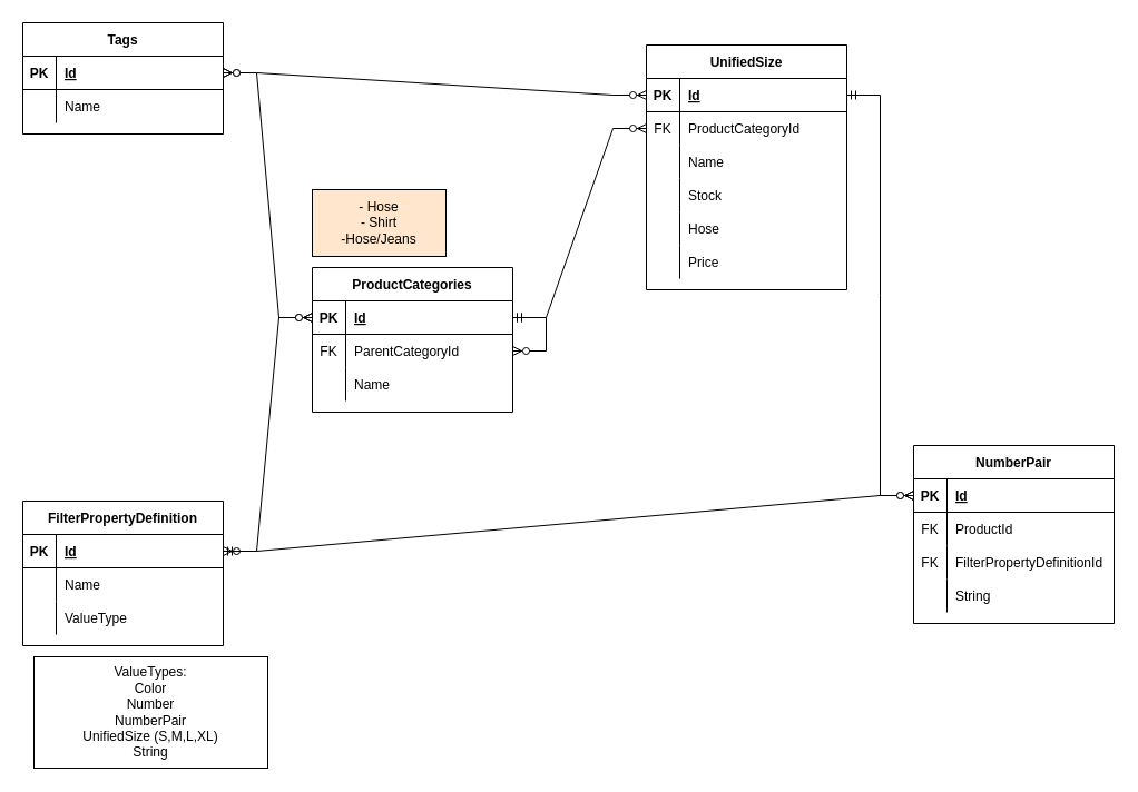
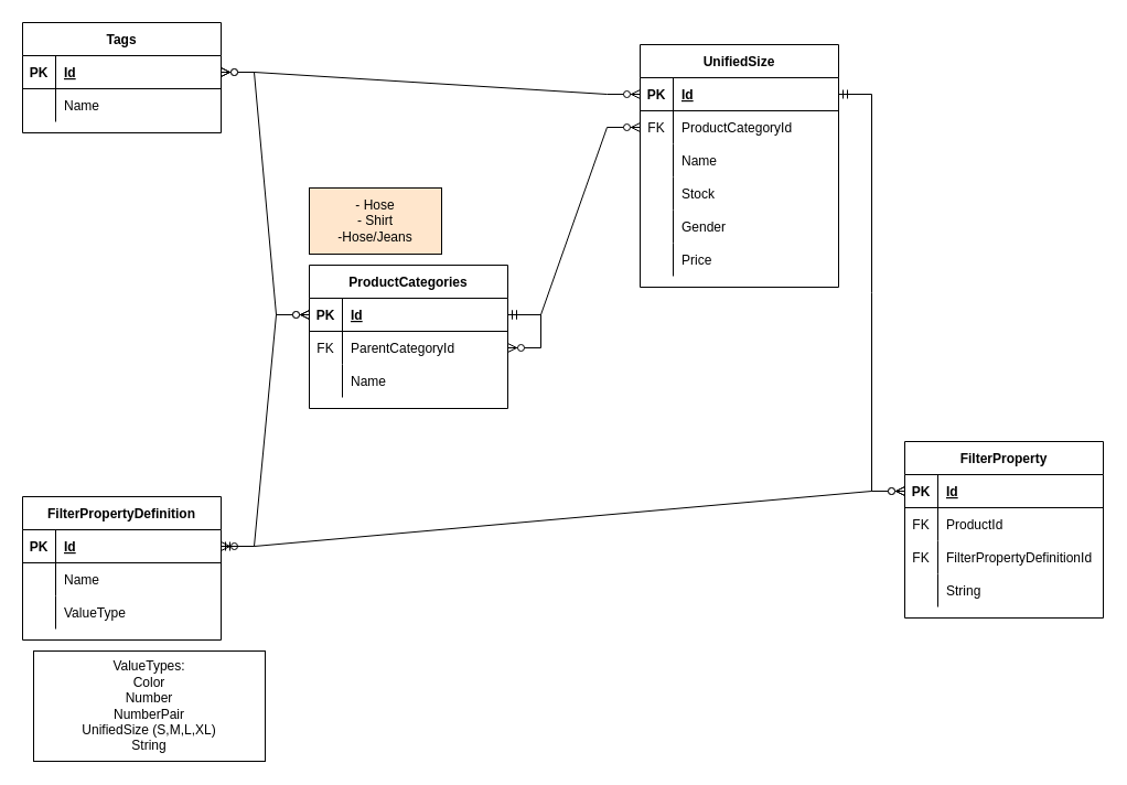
  <mxCell id="0" />
  <mxCell id="1" parent="0" />
  <mxCell id="2" value="UnifiedSize" style="shape=table;startSize=30;container=1;collapsible=1;childLayout=tableLayout;fixedRows=1;rowLines=0;fontStyle=1;align=center;resizeLast=1;" parent="1" vertex="1"><mxGeometry x="580" y="40" width="180" height="220" as="geometry" /></mxCell>
  <mxCell id="3" value="" style="shape=tableRow;horizontal=0;startSize=0;swimlaneHead=0;swimlaneBody=0;fillColor=none;collapsible=0;dropTarget=0;points=[[0,0.5],[1,0.5]];portConstraint=eastwest;top=0;left=0;right=0;bottom=1;" parent="2" vertex="1"><mxGeometry y="30" width="180" height="30" as="geometry" /></mxCell>
  <mxCell id="4" value="PK" style="shape=partialRectangle;connectable=0;fillColor=none;top=0;left=0;bottom=0;right=0;fontStyle=1;overflow=hidden;" parent="3" vertex="1"><mxGeometry width="30" height="30" as="geometry"><mxRectangle width="30" height="30" as="alternateBounds" /></mxGeometry></mxCell>
  <mxCell id="5" value="Id" style="shape=partialRectangle;connectable=0;fillColor=none;top=0;left=0;bottom=0;right=0;align=left;spacingLeft=6;fontStyle=5;overflow=hidden;" parent="3" vertex="1"><mxGeometry x="30" width="150" height="30" as="geometry"><mxRectangle width="150" height="30" as="alternateBounds" /></mxGeometry></mxCell>
  <mxCell id="6" value="" style="shape=tableRow;horizontal=0;startSize=0;swimlaneHead=0;swimlaneBody=0;fillColor=none;collapsible=0;dropTarget=0;points=[[0,0.5],[1,0.5]];portConstraint=eastwest;top=0;left=0;right=0;bottom=0;" parent="2" vertex="1"><mxGeometry y="60" width="180" height="30" as="geometry" /></mxCell>
  <mxCell id="7" value="FK" style="shape=partialRectangle;connectable=0;fillColor=none;top=0;left=0;bottom=0;right=0;fontStyle=0;overflow=hidden;" parent="6" vertex="1"><mxGeometry width="30" height="30" as="geometry"><mxRectangle width="30" height="30" as="alternateBounds" /></mxGeometry></mxCell>
  <mxCell id="8" value="ProductCategoryId" style="shape=partialRectangle;connectable=0;fillColor=none;top=0;left=0;bottom=0;right=0;align=left;spacingLeft=6;fontStyle=0;overflow=hidden;" parent="6" vertex="1"><mxGeometry x="30" width="150" height="30" as="geometry"><mxRectangle width="150" height="30" as="alternateBounds" /></mxGeometry></mxCell>
  <mxCell id="9" value="" style="shape=tableRow;horizontal=0;startSize=0;swimlaneHead=0;swimlaneBody=0;fillColor=none;collapsible=0;dropTarget=0;points=[[0,0.5],[1,0.5]];portConstraint=eastwest;top=0;left=0;right=0;bottom=0;" parent="2" vertex="1"><mxGeometry y="90" width="180" height="30" as="geometry" /></mxCell>
  <mxCell id="10" value="" style="shape=partialRectangle;connectable=0;fillColor=none;top=0;left=0;bottom=0;right=0;editable=1;overflow=hidden;" parent="9" vertex="1"><mxGeometry width="30" height="30" as="geometry"><mxRectangle width="30" height="30" as="alternateBounds" /></mxGeometry></mxCell>
  <mxCell id="11" value="Name" style="shape=partialRectangle;connectable=0;fillColor=none;top=0;left=0;bottom=0;right=0;align=left;spacingLeft=6;overflow=hidden;" parent="9" vertex="1"><mxGeometry x="30" width="150" height="30" as="geometry"><mxRectangle width="150" height="30" as="alternateBounds" /></mxGeometry></mxCell>
  <mxCell id="12" value="" style="shape=tableRow;horizontal=0;startSize=0;swimlaneHead=0;swimlaneBody=0;fillColor=none;collapsible=0;dropTarget=0;points=[[0,0.5],[1,0.5]];portConstraint=eastwest;top=0;left=0;right=0;bottom=0;" parent="2" vertex="1"><mxGeometry y="120" width="180" height="30" as="geometry" /></mxCell>
  <mxCell id="13" value="" style="shape=partialRectangle;connectable=0;fillColor=none;top=0;left=0;bottom=0;right=0;editable=1;overflow=hidden;" parent="12" vertex="1"><mxGeometry width="30" height="30" as="geometry"><mxRectangle width="30" height="30" as="alternateBounds" /></mxGeometry></mxCell>
  <mxCell id="14" value="Stock" style="shape=partialRectangle;connectable=0;fillColor=none;top=0;left=0;bottom=0;right=0;align=left;spacingLeft=6;overflow=hidden;" parent="12" vertex="1"><mxGeometry x="30" width="150" height="30" as="geometry"><mxRectangle width="150" height="30" as="alternateBounds" /></mxGeometry></mxCell>
  <mxCell id="15" value="" style="shape=tableRow;horizontal=0;startSize=0;swimlaneHead=0;swimlaneBody=0;fillColor=none;collapsible=0;dropTarget=0;points=[[0,0.5],[1,0.5]];portConstraint=eastwest;top=0;left=0;right=0;bottom=0;" parent="2" vertex="1"><mxGeometry y="150" width="180" height="30" as="geometry" /></mxCell>
  <mxCell id="16" value="" style="shape=partialRectangle;connectable=0;fillColor=none;top=0;left=0;bottom=0;right=0;editable=1;overflow=hidden;" parent="15" vertex="1"><mxGeometry width="30" height="30" as="geometry"><mxRectangle width="30" height="30" as="alternateBounds" /></mxGeometry></mxCell>
- <mxCell id="17" value="Hose" style="shape=partialRectangle;connectable=0;fillColor=none;top=0;left=0;bottom=0;right=0;align=left;spacingLeft=6;overflow=hidden;" parent="15" vertex="1"><mxGeometry x="30" width="150" height="30" as="geometry"><mxRectangle width="150" height="30" as="alternateBounds" /></mxGeometry></mxCell>
+ <mxCell id="17" value="Gender" style="shape=partialRectangle;connectable=0;fillColor=none;top=0;left=0;bottom=0;right=0;align=left;spacingLeft=6;overflow=hidden;" parent="15" vertex="1"><mxGeometry x="30" width="150" height="30" as="geometry"><mxRectangle width="150" height="30" as="alternateBounds" /></mxGeometry></mxCell>
  <mxCell id="18" value="" style="shape=tableRow;horizontal=0;startSize=0;swimlaneHead=0;swimlaneBody=0;fillColor=none;collapsible=0;dropTarget=0;points=[[0,0.5],[1,0.5]];portConstraint=eastwest;top=0;left=0;right=0;bottom=0;" vertex="1" parent="2"><mxGeometry y="180" width="180" height="30" as="geometry" /></mxCell>
  <mxCell id="19" value="" style="shape=partialRectangle;connectable=0;fillColor=none;top=0;left=0;bottom=0;right=0;editable=1;overflow=hidden;" vertex="1" parent="18"><mxGeometry width="30" height="30" as="geometry"><mxRectangle width="30" height="30" as="alternateBounds" /></mxGeometry></mxCell>
  <mxCell id="20" value="Price" style="shape=partialRectangle;connectable=0;fillColor=none;top=0;left=0;bottom=0;right=0;align=left;spacingLeft=6;overflow=hidden;" vertex="1" parent="18"><mxGeometry x="30" width="150" height="30" as="geometry"><mxRectangle width="150" height="30" as="alternateBounds" /></mxGeometry></mxCell>
  <mxCell id="21" value="ProductCategories" style="shape=table;startSize=30;container=1;collapsible=1;childLayout=tableLayout;fixedRows=1;rowLines=0;fontStyle=1;align=center;resizeLast=1;" parent="1" vertex="1"><mxGeometry x="280" y="240" width="180" height="130" as="geometry" /></mxCell>
  <mxCell id="22" value="" style="shape=tableRow;horizontal=0;startSize=0;swimlaneHead=0;swimlaneBody=0;fillColor=none;collapsible=0;dropTarget=0;points=[[0,0.5],[1,0.5]];portConstraint=eastwest;top=0;left=0;right=0;bottom=1;" parent="21" vertex="1"><mxGeometry y="30" width="180" height="30" as="geometry" /></mxCell>
  <mxCell id="23" value="PK" style="shape=partialRectangle;connectable=0;fillColor=none;top=0;left=0;bottom=0;right=0;fontStyle=1;overflow=hidden;" parent="22" vertex="1"><mxGeometry width="30" height="30" as="geometry"><mxRectangle width="30" height="30" as="alternateBounds" /></mxGeometry></mxCell>
  <mxCell id="24" value="Id" style="shape=partialRectangle;connectable=0;fillColor=none;top=0;left=0;bottom=0;right=0;align=left;spacingLeft=6;fontStyle=5;overflow=hidden;" parent="22" vertex="1"><mxGeometry x="30" width="150" height="30" as="geometry"><mxRectangle width="150" height="30" as="alternateBounds" /></mxGeometry></mxCell>
  <mxCell id="25" value="" style="shape=tableRow;horizontal=0;startSize=0;swimlaneHead=0;swimlaneBody=0;fillColor=none;collapsible=0;dropTarget=0;points=[[0,0.5],[1,0.5]];portConstraint=eastwest;top=0;left=0;right=0;bottom=0;" parent="21" vertex="1"><mxGeometry y="60" width="180" height="30" as="geometry" /></mxCell>
  <mxCell id="26" value="FK" style="shape=partialRectangle;connectable=0;fillColor=none;top=0;left=0;bottom=0;right=0;fontStyle=0;overflow=hidden;" parent="25" vertex="1"><mxGeometry width="30" height="30" as="geometry"><mxRectangle width="30" height="30" as="alternateBounds" /></mxGeometry></mxCell>
  <mxCell id="27" value="ParentCategoryId" style="shape=partialRectangle;connectable=0;fillColor=none;top=0;left=0;bottom=0;right=0;align=left;spacingLeft=6;fontStyle=0;overflow=hidden;" parent="25" vertex="1"><mxGeometry x="30" width="150" height="30" as="geometry"><mxRectangle width="150" height="30" as="alternateBounds" /></mxGeometry></mxCell>
  <mxCell id="28" value="" style="shape=tableRow;horizontal=0;startSize=0;swimlaneHead=0;swimlaneBody=0;fillColor=none;collapsible=0;dropTarget=0;points=[[0,0.5],[1,0.5]];portConstraint=eastwest;top=0;left=0;right=0;bottom=0;" parent="21" vertex="1"><mxGeometry y="90" width="180" height="30" as="geometry" /></mxCell>
  <mxCell id="29" value="" style="shape=partialRectangle;connectable=0;fillColor=none;top=0;left=0;bottom=0;right=0;editable=1;overflow=hidden;" parent="28" vertex="1"><mxGeometry width="30" height="30" as="geometry"><mxRectangle width="30" height="30" as="alternateBounds" /></mxGeometry></mxCell>
  <mxCell id="30" value="Name" style="shape=partialRectangle;connectable=0;fillColor=none;top=0;left=0;bottom=0;right=0;align=left;spacingLeft=6;overflow=hidden;" parent="28" vertex="1"><mxGeometry x="30" width="150" height="30" as="geometry"><mxRectangle width="150" height="30" as="alternateBounds" /></mxGeometry></mxCell>
  <mxCell id="31" value="" style="edgeStyle=entityRelationEdgeStyle;fontSize=12;html=1;endArrow=ERzeroToMany;startArrow=ERmandOne;rounded=0;" parent="21" source="22" target="25" edge="1"><mxGeometry width="100" height="100" relative="1" as="geometry"><mxPoint x="10" y="55" as="sourcePoint" /><mxPoint x="-100" y="65" as="targetPoint" /></mxGeometry></mxCell>
  <mxCell id="32" value="" style="edgeStyle=entityRelationEdgeStyle;fontSize=12;html=1;endArrow=ERzeroToMany;startArrow=ERmandOne;rounded=0;" parent="1" source="22" target="6" edge="1"><mxGeometry width="100" height="100" relative="1" as="geometry"><mxPoint x="580" y="500" as="sourcePoint" /><mxPoint x="680" y="400" as="targetPoint" /></mxGeometry></mxCell>
  <mxCell id="33" value="- Hose&lt;br&gt;- Shirt&lt;br&gt;-Hose/Jeans" style="rounded=0;whiteSpace=wrap;html=1;fillColor=#ffe6cc;" vertex="1" parent="1"><mxGeometry x="280" y="170" width="120" height="60" as="geometry" /></mxCell>
  <mxCell id="34" value="FilterPropertyDefinition" style="shape=table;startSize=30;container=1;collapsible=1;childLayout=tableLayout;fixedRows=1;rowLines=0;fontStyle=1;align=center;resizeLast=1;" vertex="1" parent="1"><mxGeometry x="20" y="450" width="180" height="130" as="geometry" /></mxCell>
  <mxCell id="35" value="" style="shape=tableRow;horizontal=0;startSize=0;swimlaneHead=0;swimlaneBody=0;fillColor=none;collapsible=0;dropTarget=0;points=[[0,0.5],[1,0.5]];portConstraint=eastwest;top=0;left=0;right=0;bottom=1;" vertex="1" parent="34"><mxGeometry y="30" width="180" height="30" as="geometry" /></mxCell>
  <mxCell id="36" value="PK" style="shape=partialRectangle;connectable=0;fillColor=none;top=0;left=0;bottom=0;right=0;fontStyle=1;overflow=hidden;" vertex="1" parent="35"><mxGeometry width="30" height="30" as="geometry"><mxRectangle width="30" height="30" as="alternateBounds" /></mxGeometry></mxCell>
  <mxCell id="37" value="Id" style="shape=partialRectangle;connectable=0;fillColor=none;top=0;left=0;bottom=0;right=0;align=left;spacingLeft=6;fontStyle=5;overflow=hidden;" vertex="1" parent="35"><mxGeometry x="30" width="150" height="30" as="geometry"><mxRectangle width="150" height="30" as="alternateBounds" /></mxGeometry></mxCell>
  <mxCell id="38" value="" style="shape=tableRow;horizontal=0;startSize=0;swimlaneHead=0;swimlaneBody=0;fillColor=none;collapsible=0;dropTarget=0;points=[[0,0.5],[1,0.5]];portConstraint=eastwest;top=0;left=0;right=0;bottom=0;" vertex="1" parent="34"><mxGeometry y="60" width="180" height="30" as="geometry" /></mxCell>
  <mxCell id="39" value="" style="shape=partialRectangle;connectable=0;fillColor=none;top=0;left=0;bottom=0;right=0;editable=1;overflow=hidden;" vertex="1" parent="38"><mxGeometry width="30" height="30" as="geometry"><mxRectangle width="30" height="30" as="alternateBounds" /></mxGeometry></mxCell>
  <mxCell id="40" value="Name" style="shape=partialRectangle;connectable=0;fillColor=none;top=0;left=0;bottom=0;right=0;align=left;spacingLeft=6;overflow=hidden;" vertex="1" parent="38"><mxGeometry x="30" width="150" height="30" as="geometry"><mxRectangle width="150" height="30" as="alternateBounds" /></mxGeometry></mxCell>
  <mxCell id="41" value="" style="shape=tableRow;horizontal=0;startSize=0;swimlaneHead=0;swimlaneBody=0;fillColor=none;collapsible=0;dropTarget=0;points=[[0,0.5],[1,0.5]];portConstraint=eastwest;top=0;left=0;right=0;bottom=0;" vertex="1" parent="34"><mxGeometry y="90" width="180" height="30" as="geometry" /></mxCell>
  <mxCell id="42" value="" style="shape=partialRectangle;connectable=0;fillColor=none;top=0;left=0;bottom=0;right=0;editable=1;overflow=hidden;" vertex="1" parent="41"><mxGeometry width="30" height="30" as="geometry"><mxRectangle width="30" height="30" as="alternateBounds" /></mxGeometry></mxCell>
  <mxCell id="43" value="ValueType" style="shape=partialRectangle;connectable=0;fillColor=none;top=0;left=0;bottom=0;right=0;align=left;spacingLeft=6;overflow=hidden;" vertex="1" parent="41"><mxGeometry x="30" width="150" height="30" as="geometry"><mxRectangle width="150" height="30" as="alternateBounds" /></mxGeometry></mxCell>
  <mxCell id="44" value="Tags" style="shape=table;startSize=30;container=1;collapsible=1;childLayout=tableLayout;fixedRows=1;rowLines=0;fontStyle=1;align=center;resizeLast=1;" vertex="1" parent="1"><mxGeometry x="20" y="20" width="180" height="100" as="geometry" /></mxCell>
  <mxCell id="45" value="" style="shape=tableRow;horizontal=0;startSize=0;swimlaneHead=0;swimlaneBody=0;fillColor=none;collapsible=0;dropTarget=0;points=[[0,0.5],[1,0.5]];portConstraint=eastwest;top=0;left=0;right=0;bottom=1;" vertex="1" parent="44"><mxGeometry y="30" width="180" height="30" as="geometry" /></mxCell>
  <mxCell id="46" value="PK" style="shape=partialRectangle;connectable=0;fillColor=none;top=0;left=0;bottom=0;right=0;fontStyle=1;overflow=hidden;" vertex="1" parent="45"><mxGeometry width="30" height="30" as="geometry"><mxRectangle width="30" height="30" as="alternateBounds" /></mxGeometry></mxCell>
  <mxCell id="47" value="Id" style="shape=partialRectangle;connectable=0;fillColor=none;top=0;left=0;bottom=0;right=0;align=left;spacingLeft=6;fontStyle=5;overflow=hidden;" vertex="1" parent="45"><mxGeometry x="30" width="150" height="30" as="geometry"><mxRectangle width="150" height="30" as="alternateBounds" /></mxGeometry></mxCell>
  <mxCell id="48" value="" style="shape=tableRow;horizontal=0;startSize=0;swimlaneHead=0;swimlaneBody=0;fillColor=none;collapsible=0;dropTarget=0;points=[[0,0.5],[1,0.5]];portConstraint=eastwest;top=0;left=0;right=0;bottom=0;" vertex="1" parent="44"><mxGeometry y="60" width="180" height="30" as="geometry" /></mxCell>
  <mxCell id="49" value="" style="shape=partialRectangle;connectable=0;fillColor=none;top=0;left=0;bottom=0;right=0;editable=1;overflow=hidden;" vertex="1" parent="48"><mxGeometry width="30" height="30" as="geometry"><mxRectangle width="30" height="30" as="alternateBounds" /></mxGeometry></mxCell>
  <mxCell id="50" value="Name" style="shape=partialRectangle;connectable=0;fillColor=none;top=0;left=0;bottom=0;right=0;align=left;spacingLeft=6;overflow=hidden;" vertex="1" parent="48"><mxGeometry x="30" width="150" height="30" as="geometry"><mxRectangle width="150" height="30" as="alternateBounds" /></mxGeometry></mxCell>
  <mxCell id="51" value="" style="edgeStyle=entityRelationEdgeStyle;fontSize=12;html=1;endArrow=ERzeroToMany;endFill=1;startArrow=ERzeroToMany;rounded=0;" edge="1" parent="1" source="3" target="45"><mxGeometry width="100" height="100" relative="1" as="geometry"><mxPoint x="80" y="610" as="sourcePoint" /><mxPoint x="180" y="510" as="targetPoint" /></mxGeometry></mxCell>
  <mxCell id="52" value="" style="edgeStyle=entityRelationEdgeStyle;fontSize=12;html=1;endArrow=ERzeroToMany;endFill=1;startArrow=ERzeroToMany;rounded=0;" edge="1" parent="1" source="22" target="45"><mxGeometry width="100" height="100" relative="1" as="geometry"><mxPoint x="150" y="330" as="sourcePoint" /><mxPoint x="250" y="230" as="targetPoint" /></mxGeometry></mxCell>
  <mxCell id="53" value="ValueTypes:&lt;br&gt;Color&lt;br&gt;Number&lt;br&gt;NumberPair&lt;br&gt;UnifiedSize (S,M,L,XL)&lt;br&gt;String" style="rounded=0;whiteSpace=wrap;html=1;" vertex="1" parent="1"><mxGeometry x="30" y="590" width="210" height="100" as="geometry" /></mxCell>
  <mxCell id="54" value="" style="edgeStyle=entityRelationEdgeStyle;fontSize=12;html=1;endArrow=ERzeroToMany;endFill=1;startArrow=ERzeroToMany;rounded=0;" edge="1" parent="1" source="35" target="22"><mxGeometry width="100" height="100" relative="1" as="geometry"><mxPoint x="180" y="500" as="sourcePoint" /><mxPoint x="280" y="400" as="targetPoint" /></mxGeometry></mxCell>
- <mxCell id="55" value="NumberPair" style="shape=table;startSize=30;container=1;collapsible=1;childLayout=tableLayout;fixedRows=1;rowLines=0;fontStyle=1;align=center;resizeLast=1;" vertex="1" parent="1"><mxGeometry x="820" y="400" width="180" height="160" as="geometry" /></mxCell>
+ <mxCell id="55" value="FilterProperty" style="shape=table;startSize=30;container=1;collapsible=1;childLayout=tableLayout;fixedRows=1;rowLines=0;fontStyle=1;align=center;resizeLast=1;" vertex="1" parent="1"><mxGeometry x="820" y="400" width="180" height="160" as="geometry" /></mxCell>
  <mxCell id="56" value="" style="shape=tableRow;horizontal=0;startSize=0;swimlaneHead=0;swimlaneBody=0;fillColor=none;collapsible=0;dropTarget=0;points=[[0,0.5],[1,0.5]];portConstraint=eastwest;top=0;left=0;right=0;bottom=1;" vertex="1" parent="55"><mxGeometry y="30" width="180" height="30" as="geometry" /></mxCell>
  <mxCell id="57" value="PK" style="shape=partialRectangle;connectable=0;fillColor=none;top=0;left=0;bottom=0;right=0;fontStyle=1;overflow=hidden;" vertex="1" parent="56"><mxGeometry width="30" height="30" as="geometry"><mxRectangle width="30" height="30" as="alternateBounds" /></mxGeometry></mxCell>
  <mxCell id="58" value="Id" style="shape=partialRectangle;connectable=0;fillColor=none;top=0;left=0;bottom=0;right=0;align=left;spacingLeft=6;fontStyle=5;overflow=hidden;" vertex="1" parent="56"><mxGeometry x="30" width="150" height="30" as="geometry"><mxRectangle width="150" height="30" as="alternateBounds" /></mxGeometry></mxCell>
  <mxCell id="59" value="" style="shape=tableRow;horizontal=0;startSize=0;swimlaneHead=0;swimlaneBody=0;fillColor=none;collapsible=0;dropTarget=0;points=[[0,0.5],[1,0.5]];portConstraint=eastwest;top=0;left=0;right=0;bottom=0;" vertex="1" parent="55"><mxGeometry y="60" width="180" height="30" as="geometry" /></mxCell>
  <mxCell id="60" value="FK" style="shape=partialRectangle;connectable=0;fillColor=none;top=0;left=0;bottom=0;right=0;fontStyle=0;overflow=hidden;" vertex="1" parent="59"><mxGeometry width="30" height="30" as="geometry"><mxRectangle width="30" height="30" as="alternateBounds" /></mxGeometry></mxCell>
  <mxCell id="61" value="ProductId" style="shape=partialRectangle;connectable=0;fillColor=none;top=0;left=0;bottom=0;right=0;align=left;spacingLeft=6;fontStyle=0;overflow=hidden;" vertex="1" parent="59"><mxGeometry x="30" width="150" height="30" as="geometry"><mxRectangle width="150" height="30" as="alternateBounds" /></mxGeometry></mxCell>
  <mxCell id="62" value="" style="shape=tableRow;horizontal=0;startSize=0;swimlaneHead=0;swimlaneBody=0;fillColor=none;collapsible=0;dropTarget=0;points=[[0,0.5],[1,0.5]];portConstraint=eastwest;top=0;left=0;right=0;bottom=0;" vertex="1" parent="55"><mxGeometry y="90" width="180" height="30" as="geometry" /></mxCell>
  <mxCell id="63" value="FK" style="shape=partialRectangle;connectable=0;fillColor=none;top=0;left=0;bottom=0;right=0;fontStyle=0;overflow=hidden;" vertex="1" parent="62"><mxGeometry width="30" height="30" as="geometry"><mxRectangle width="30" height="30" as="alternateBounds" /></mxGeometry></mxCell>
  <mxCell id="64" value="FilterPropertyDefinitionId" style="shape=partialRectangle;connectable=0;fillColor=none;top=0;left=0;bottom=0;right=0;align=left;spacingLeft=6;fontStyle=0;overflow=hidden;" vertex="1" parent="62"><mxGeometry x="30" width="150" height="30" as="geometry"><mxRectangle width="150" height="30" as="alternateBounds" /></mxGeometry></mxCell>
  <mxCell id="65" value="" style="shape=tableRow;horizontal=0;startSize=0;swimlaneHead=0;swimlaneBody=0;fillColor=none;collapsible=0;dropTarget=0;points=[[0,0.5],[1,0.5]];portConstraint=eastwest;top=0;left=0;right=0;bottom=0;" vertex="1" parent="55"><mxGeometry y="120" width="180" height="30" as="geometry" /></mxCell>
  <mxCell id="66" value="" style="shape=partialRectangle;connectable=0;fillColor=none;top=0;left=0;bottom=0;right=0;editable=1;overflow=hidden;" vertex="1" parent="65"><mxGeometry width="30" height="30" as="geometry"><mxRectangle width="30" height="30" as="alternateBounds" /></mxGeometry></mxCell>
  <mxCell id="67" value="String" style="shape=partialRectangle;connectable=0;fillColor=none;top=0;left=0;bottom=0;right=0;align=left;spacingLeft=6;overflow=hidden;" vertex="1" parent="65"><mxGeometry x="30" width="150" height="30" as="geometry"><mxRectangle width="150" height="30" as="alternateBounds" /></mxGeometry></mxCell>
  <mxCell id="68" value="" style="edgeStyle=entityRelationEdgeStyle;fontSize=12;html=1;endArrow=ERzeroToMany;startArrow=ERmandOne;rounded=0;" edge="1" parent="1" source="35" target="56"><mxGeometry width="100" height="100" relative="1" as="geometry"><mxPoint x="590" y="610" as="sourcePoint" /><mxPoint x="690" y="510" as="targetPoint" /></mxGeometry></mxCell>
  <mxCell id="69" value="" style="edgeStyle=entityRelationEdgeStyle;fontSize=12;html=1;endArrow=ERzeroToMany;startArrow=ERmandOne;rounded=0;" edge="1" parent="1" source="3" target="56"><mxGeometry width="100" height="100" relative="1" as="geometry"><mxPoint x="710" y="480" as="sourcePoint" /><mxPoint x="810" y="380" as="targetPoint" /></mxGeometry></mxCell>
